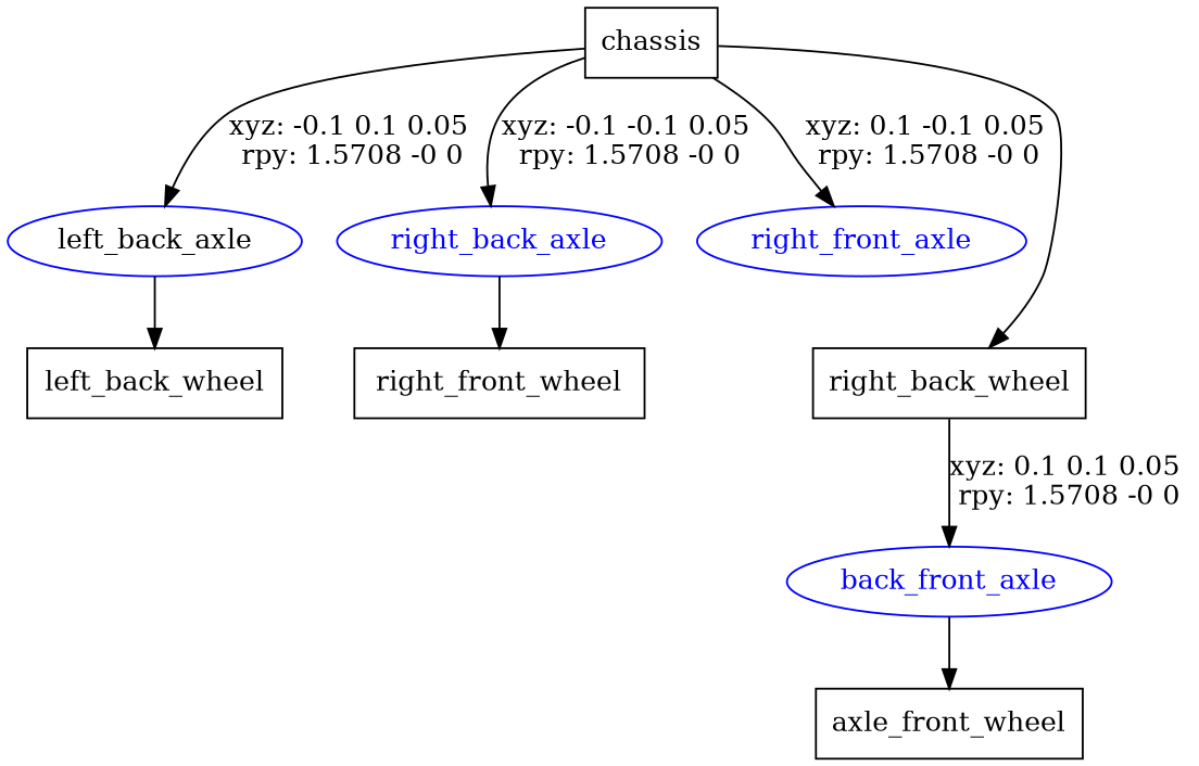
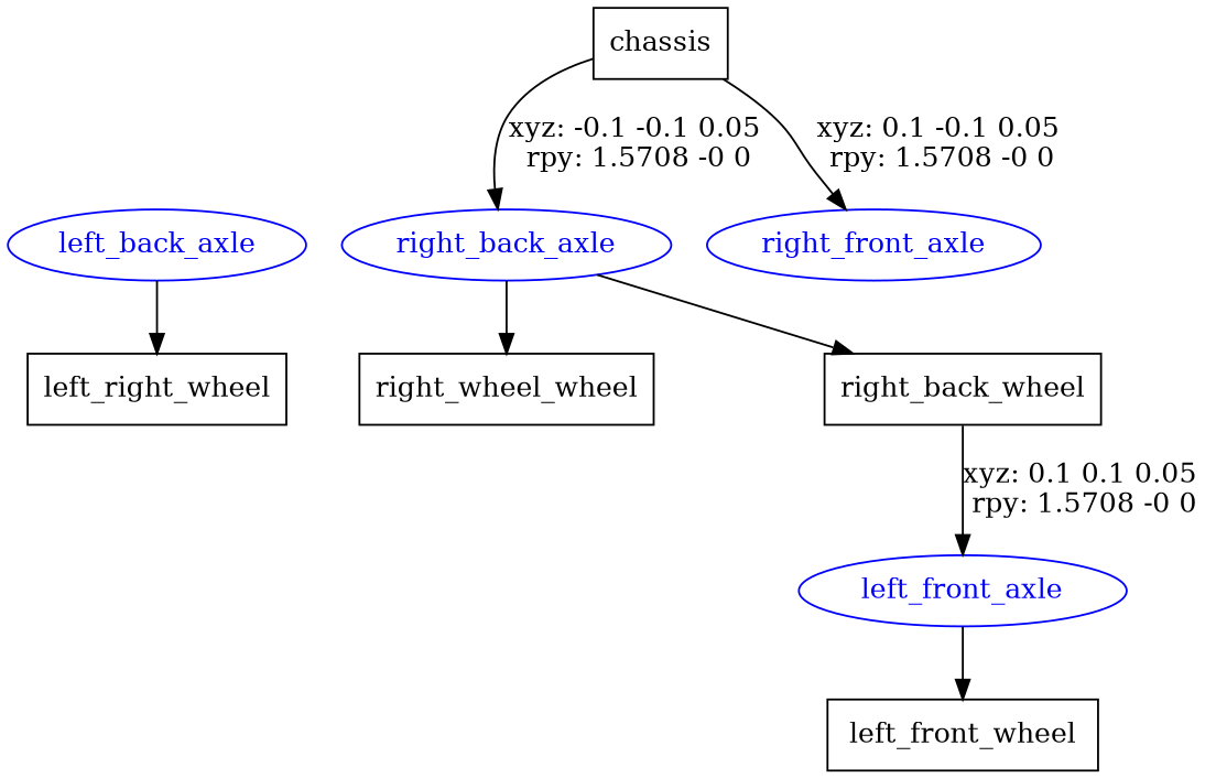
  digraph {
    node [shape=box]
    n1 [label=chassis]
-   left_back_axle [color=blue fontcolor=black shape=ellipse]
+   left_back_axle [color=blue fontcolor=blue shape=ellipse]
    right_back_axle [color=blue fontcolor=blue shape=ellipse]
    right_front_axle [color=blue fontcolor=blue shape=ellipse]
-   n5 [label=left_back_wheel]
-   left_front_axle [color=blue fontcolor=blue shape=ellipse label=back_front_axle]
-   n7 [label=axle_front_wheel]
+   n5 [label=left_right_wheel]
+   left_front_axle [color=blue fontcolor=blue shape=ellipse]
+   n7 [label=left_front_wheel]
    n8 [label=right_back_wheel]
-   n9 [label=right_front_wheel]
-   n1 -> left_back_axle [label="xyz: -0.1 0.1 0.05 \nrpy: 1.5708 -0 0"]
+   n9 [label=right_wheel_wheel]
    n1 -> right_back_axle [label="xyz: -0.1 -0.1 0.05 \nrpy: 1.5708 -0 0"]
    n1 -> right_front_axle [label="xyz: 0.1 -0.1 0.05 \nrpy: 1.5708 -0 0"]
    left_back_axle -> n5
-   n1 -> n8
+   right_back_axle -> n8
    right_back_axle -> n9
    left_front_axle -> n7
    n8 -> left_front_axle [label="xyz: 0.1 0.1 0.05 \nrpy: 1.5708 -0 0"]
  }
